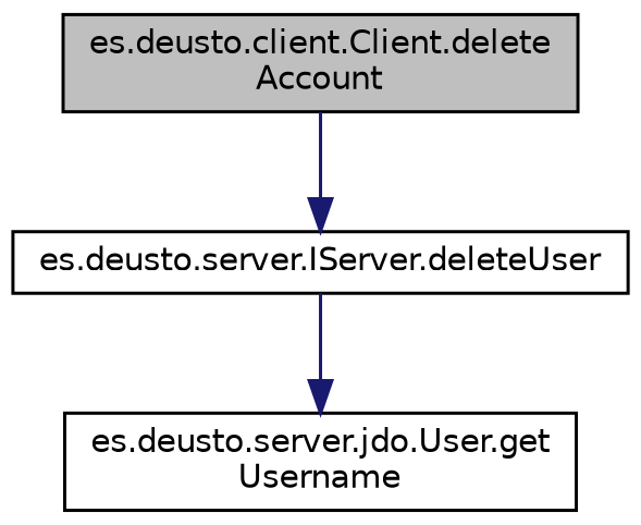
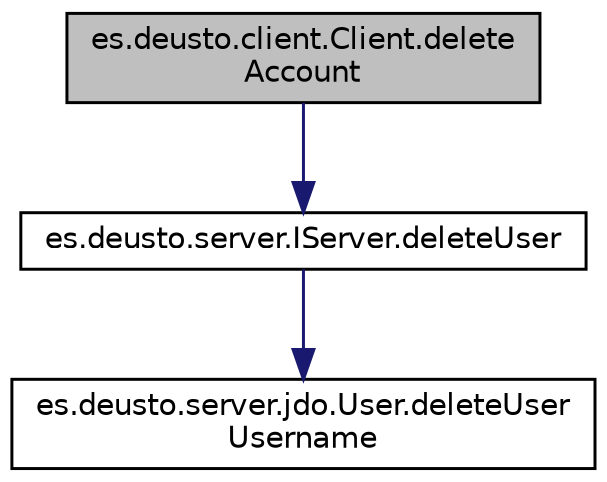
  digraph {
    rankdir=TB
    node [color=black fillcolor=white fontname=Helvetica fontsize=10 shape=record style=filled]
    edge [color=midnightblue fontname=Helvetica fontsize=10 labelfontname=Helvetica labelfontsize=10 style=solid]
    n1 [fillcolor=grey75 fontcolor=black height=0.2 label="es.deusto.client.Client.delete\lAccount" width=0.4]
    n2 [height=0.2 label="es.deusto.server.IServer.deleteUser" width=0.4]
-   n3 [height=0.2 label="es.deusto.server.jdo.User.get\lUsername" width=0.4]
+   n3 [height=0.2 label="es.deusto.server.jdo.User.deleteUser\lUsername" width=0.4]
    n1 -> n2
    n2 -> n3
  }
